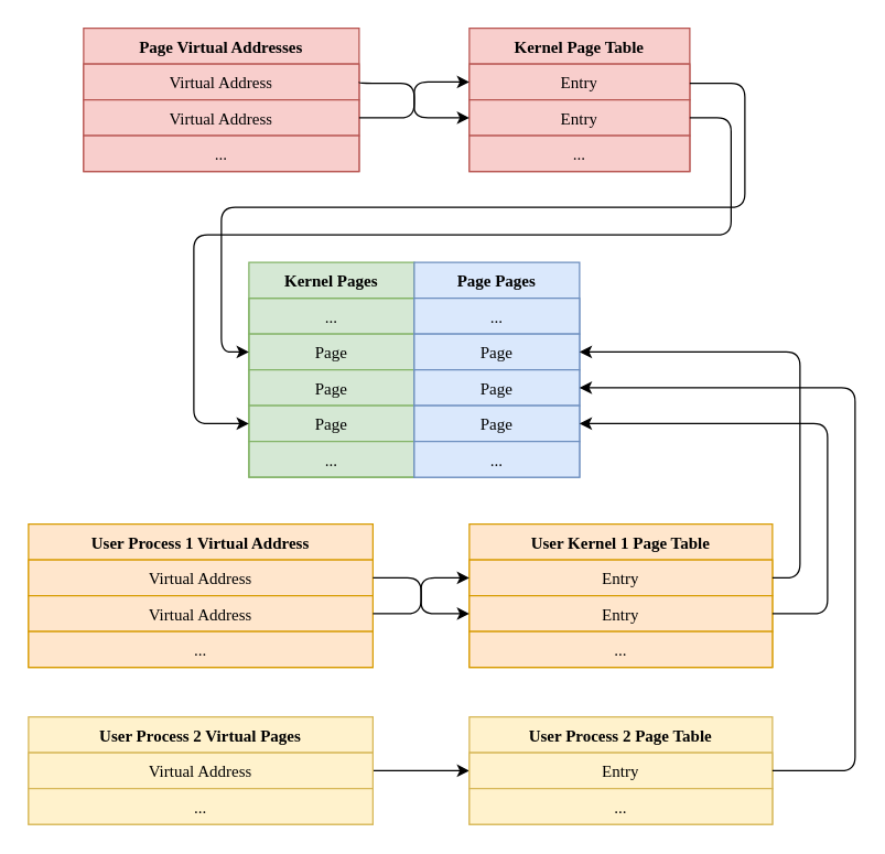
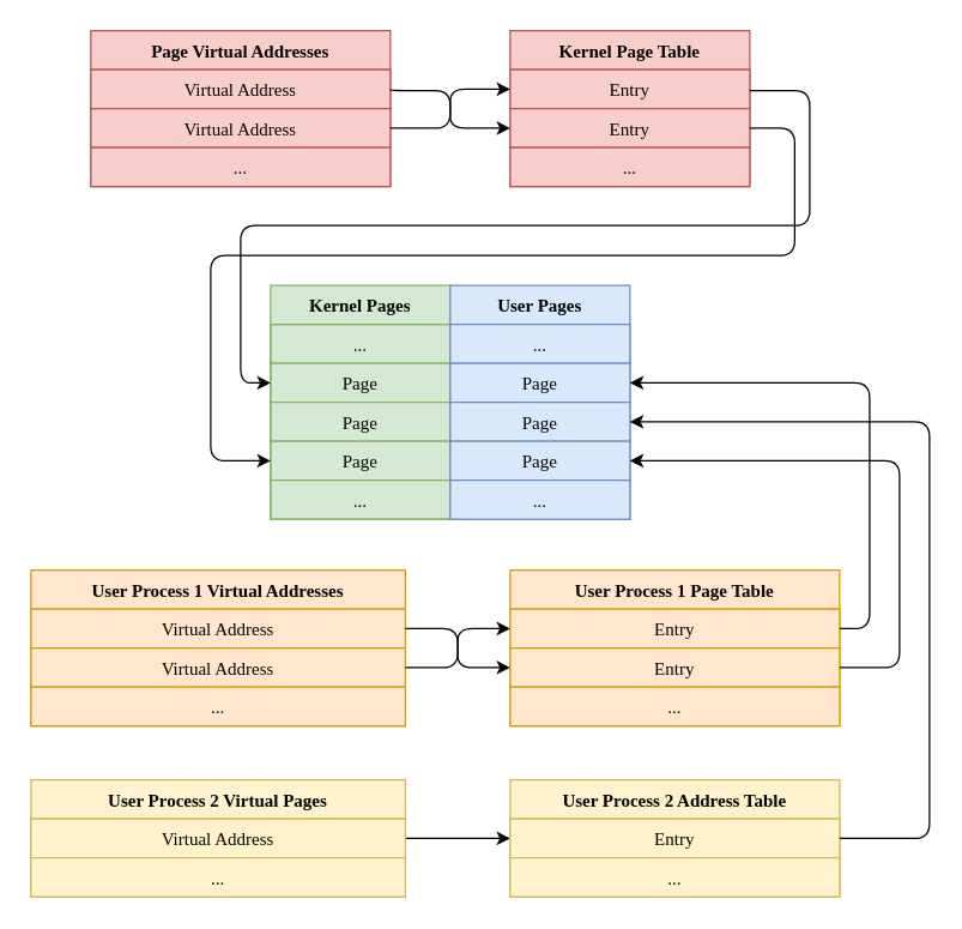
  <mxCell id="0" />
  <mxCell id="1" parent="0" />
  <mxCell id="2" value="Page Virtual Addresses" style="swimlane;fontStyle=1;align=center;verticalAlign=top;childLayout=stackLayout;horizontal=1;startSize=26;horizontalStack=0;resizeParent=1;resizeParentMax=0;resizeLast=0;collapsible=1;marginBottom=0;whiteSpace=wrap;html=1;fontFamily=Verdana;fillColor=#f8cecc;strokeColor=#b85450;movable=0;resizable=0;rotatable=0;deletable=0;editable=0;connectable=0;locked=0;fontSize=12;" parent="1" vertex="1"><mxGeometry x="60" y="20" width="200" height="104" as="geometry" /></mxCell>
  <mxCell id="3" value="Virtual Address" style="text;strokeColor=#b85450;fillColor=#f8cecc;align=center;verticalAlign=top;spacingLeft=4;spacingRight=4;overflow=hidden;rotatable=0;points=[[0,0.5],[1,0.5]];portConstraint=eastwest;whiteSpace=wrap;html=1;fontFamily=Verdana;movable=0;resizable=0;deletable=0;editable=0;connectable=0;locked=0;fontSize=12;" parent="2" vertex="1"><mxGeometry y="26" width="200" height="26" as="geometry" /></mxCell>
  <mxCell id="4" value="Virtual Address" style="text;strokeColor=#b85450;fillColor=#f8cecc;align=center;verticalAlign=top;spacingLeft=4;spacingRight=4;overflow=hidden;rotatable=0;points=[[0,0.5],[1,0.5]];portConstraint=eastwest;whiteSpace=wrap;html=1;fontFamily=Verdana;movable=0;resizable=0;deletable=0;editable=0;connectable=0;locked=0;fontSize=12;" parent="2" vertex="1"><mxGeometry y="52" width="200" height="26" as="geometry" /></mxCell>
  <mxCell id="5" value="..." style="text;strokeColor=#b85450;fillColor=#f8cecc;align=center;verticalAlign=top;spacingLeft=4;spacingRight=4;overflow=hidden;rotatable=0;points=[[0,0.5],[1,0.5]];portConstraint=eastwest;whiteSpace=wrap;html=1;fontFamily=Verdana;movable=0;resizable=0;deletable=0;editable=0;connectable=0;locked=0;fontSize=12;" parent="2" vertex="1"><mxGeometry y="78" width="200" height="26" as="geometry" /></mxCell>
  <mxCell id="6" value="Kernel Page Table" style="swimlane;fontStyle=1;align=center;verticalAlign=top;childLayout=stackLayout;horizontal=1;startSize=26;horizontalStack=0;resizeParent=1;resizeParentMax=0;resizeLast=0;collapsible=1;marginBottom=0;whiteSpace=wrap;html=1;fontFamily=Verdana;fillColor=#f8cecc;strokeColor=#b85450;movable=0;resizable=0;rotatable=0;deletable=0;editable=0;connectable=0;locked=0;fontSize=12;" parent="1" vertex="1"><mxGeometry x="340" y="20" width="160" height="104" as="geometry" /></mxCell>
  <mxCell id="7" value="Entry" style="text;strokeColor=#b85450;fillColor=#f8cecc;align=center;verticalAlign=top;spacingLeft=4;spacingRight=4;overflow=hidden;rotatable=0;points=[[0,0.5],[1,0.5]];portConstraint=eastwest;whiteSpace=wrap;html=1;fontFamily=Verdana;movable=0;resizable=0;deletable=0;editable=0;connectable=0;locked=0;fontSize=12;" parent="6" vertex="1"><mxGeometry y="26" width="160" height="26" as="geometry" /></mxCell>
  <mxCell id="8" value="Entry" style="text;strokeColor=#b85450;fillColor=#f8cecc;align=center;verticalAlign=top;spacingLeft=4;spacingRight=4;overflow=hidden;rotatable=0;points=[[0,0.5],[1,0.5]];portConstraint=eastwest;whiteSpace=wrap;html=1;fontFamily=Verdana;movable=0;resizable=0;deletable=0;editable=0;connectable=0;locked=0;fontSize=12;" parent="6" vertex="1"><mxGeometry y="52" width="160" height="26" as="geometry" /></mxCell>
  <mxCell id="9" value="..." style="text;strokeColor=#b85450;fillColor=#f8cecc;align=center;verticalAlign=top;spacingLeft=4;spacingRight=4;overflow=hidden;rotatable=0;points=[[0,0.5],[1,0.5]];portConstraint=eastwest;whiteSpace=wrap;html=1;fontFamily=Verdana;movable=0;resizable=0;deletable=0;editable=0;connectable=0;locked=0;fontSize=12;" parent="6" vertex="1"><mxGeometry y="78" width="160" height="26" as="geometry" /></mxCell>
  <mxCell id="10" value="" style="group;fontFamily=Verdana;fontSize=12;movable=0;resizable=0;rotatable=0;deletable=0;editable=0;connectable=0;" parent="1" vertex="1" connectable="0"><mxGeometry x="180" y="190" width="240" height="182" as="geometry" /></mxCell>
  <mxCell id="11" value="..." style="text;strokeColor=#82b366;fillColor=#d5e8d4;align=center;verticalAlign=top;spacingLeft=4;spacingRight=4;overflow=hidden;rotatable=0;points=[[0,0.5],[1,0.5]];portConstraint=eastwest;whiteSpace=wrap;html=1;fontFamily=Verdana;movable=0;resizable=0;deletable=0;editable=0;connectable=0;locked=0;fontSize=12;" parent="10" vertex="1"><mxGeometry y="26" width="120" height="26" as="geometry" /></mxCell>
  <mxCell id="12" value="Page" style="text;strokeColor=#82b366;fillColor=#d5e8d4;align=center;verticalAlign=top;spacingLeft=4;spacingRight=4;overflow=hidden;rotatable=0;points=[[0,0.5],[1,0.5]];portConstraint=eastwest;whiteSpace=wrap;html=1;fontFamily=Verdana;movable=0;resizable=0;deletable=0;editable=0;connectable=0;locked=0;fontSize=12;" parent="10" vertex="1"><mxGeometry y="52" width="120" height="26" as="geometry" /></mxCell>
  <mxCell id="13" value="Page" style="text;strokeColor=#82b366;fillColor=#d5e8d4;align=center;verticalAlign=top;spacingLeft=4;spacingRight=4;overflow=hidden;rotatable=0;points=[[0,0.5],[1,0.5]];portConstraint=eastwest;whiteSpace=wrap;html=1;fontFamily=Verdana;movable=0;resizable=0;deletable=0;editable=0;connectable=0;locked=0;fontSize=12;" parent="10" vertex="1"><mxGeometry y="78" width="120" height="26" as="geometry" /></mxCell>
  <mxCell id="14" value="Page" style="text;strokeColor=#82b366;fillColor=#d5e8d4;align=center;verticalAlign=top;spacingLeft=4;spacingRight=4;overflow=hidden;rotatable=0;points=[[0,0.5],[1,0.5]];portConstraint=eastwest;whiteSpace=wrap;html=1;fontFamily=Verdana;movable=0;resizable=0;deletable=0;editable=0;connectable=0;locked=0;fontSize=12;" parent="10" vertex="1"><mxGeometry y="104" width="120" height="26" as="geometry" /></mxCell>
  <mxCell id="15" value="..." style="text;strokeColor=#82b366;fillColor=#d5e8d4;align=center;verticalAlign=top;spacingLeft=4;spacingRight=4;overflow=hidden;rotatable=0;points=[[0,0.5],[1,0.5]];portConstraint=eastwest;whiteSpace=wrap;html=1;fontFamily=Verdana;movable=0;resizable=0;deletable=0;editable=0;connectable=0;locked=0;fontSize=12;" parent="10" vertex="1"><mxGeometry y="130" width="120" height="26" as="geometry" /></mxCell>
  <mxCell id="16" value="" style="group;fontFamily=Verdana;fontSize=12;movable=0;resizable=0;rotatable=0;deletable=0;editable=0;connectable=0;" parent="10" vertex="1" connectable="0"><mxGeometry width="240" height="156" as="geometry" /></mxCell>
  <mxCell id="17" value="Kernel Pages" style="swimlane;fontStyle=1;align=center;verticalAlign=top;childLayout=stackLayout;horizontal=1;startSize=26;horizontalStack=0;resizeParent=1;resizeParentMax=0;resizeLast=0;collapsible=1;marginBottom=0;whiteSpace=wrap;html=1;fontFamily=Verdana;fillColor=#d5e8d4;strokeColor=#82b366;movable=0;resizable=0;rotatable=0;deletable=0;editable=0;connectable=0;locked=0;container=0;fontSize=12;" parent="16" vertex="1"><mxGeometry width="120" height="156" as="geometry" /></mxCell>
- <mxCell id="18" value="Page Pages" style="swimlane;fontStyle=1;align=center;verticalAlign=top;childLayout=stackLayout;horizontal=1;startSize=26;horizontalStack=0;resizeParent=1;resizeParentMax=0;resizeLast=0;collapsible=1;marginBottom=0;whiteSpace=wrap;html=1;fontFamily=Verdana;fillColor=#dae8fc;strokeColor=#6c8ebf;movable=0;resizable=0;rotatable=0;deletable=0;editable=0;connectable=0;locked=0;container=0;fontSize=12;" parent="16" vertex="1"><mxGeometry x="120" width="120" height="156" as="geometry" /></mxCell>
+ <mxCell id="18" value="User Pages" style="swimlane;fontStyle=1;align=center;verticalAlign=top;childLayout=stackLayout;horizontal=1;startSize=26;horizontalStack=0;resizeParent=1;resizeParentMax=0;resizeLast=0;collapsible=1;marginBottom=0;whiteSpace=wrap;html=1;fontFamily=Verdana;fillColor=#dae8fc;strokeColor=#6c8ebf;movable=0;resizable=0;rotatable=0;deletable=0;editable=0;connectable=0;locked=0;container=0;fontSize=12;" parent="16" vertex="1"><mxGeometry x="120" width="120" height="156" as="geometry" /></mxCell>
  <mxCell id="19" value="..." style="text;strokeColor=#6c8ebf;fillColor=#dae8fc;align=center;verticalAlign=top;spacingLeft=4;spacingRight=4;overflow=hidden;rotatable=0;points=[[0,0.5],[1,0.5]];portConstraint=eastwest;whiteSpace=wrap;html=1;fontFamily=Verdana;movable=0;resizable=0;deletable=0;editable=0;connectable=0;locked=0;fontSize=12;" parent="16" vertex="1"><mxGeometry x="120" y="26" width="120" height="26" as="geometry" /></mxCell>
  <mxCell id="20" value="Page" style="text;strokeColor=#6c8ebf;fillColor=#dae8fc;align=center;verticalAlign=top;spacingLeft=4;spacingRight=4;overflow=hidden;rotatable=0;points=[[0,0.5],[1,0.5]];portConstraint=eastwest;whiteSpace=wrap;html=1;fontFamily=Verdana;movable=0;resizable=0;deletable=0;editable=0;connectable=0;locked=0;fontSize=12;" parent="16" vertex="1"><mxGeometry x="120" y="52" width="120" height="26" as="geometry" /></mxCell>
  <mxCell id="21" value="Page" style="text;strokeColor=#6c8ebf;fillColor=#dae8fc;align=center;verticalAlign=top;spacingLeft=4;spacingRight=4;overflow=hidden;rotatable=0;points=[[0,0.5],[1,0.5]];portConstraint=eastwest;whiteSpace=wrap;html=1;fontFamily=Verdana;movable=0;resizable=0;deletable=0;editable=0;connectable=0;locked=0;fontSize=12;" parent="16" vertex="1"><mxGeometry x="120" y="78" width="120" height="26" as="geometry" /></mxCell>
  <mxCell id="22" value="Page" style="text;strokeColor=#6c8ebf;fillColor=#dae8fc;align=center;verticalAlign=top;spacingLeft=4;spacingRight=4;overflow=hidden;rotatable=0;points=[[0,0.5],[1,0.5]];portConstraint=eastwest;whiteSpace=wrap;html=1;fontFamily=Verdana;movable=0;resizable=0;deletable=0;editable=0;connectable=0;locked=0;fontSize=12;" parent="16" vertex="1"><mxGeometry x="120" y="104" width="120" height="26" as="geometry" /></mxCell>
  <mxCell id="23" value="..." style="text;strokeColor=#6c8ebf;fillColor=#dae8fc;align=center;verticalAlign=top;spacingLeft=4;spacingRight=4;overflow=hidden;rotatable=0;points=[[0,0.5],[1,0.5]];portConstraint=eastwest;whiteSpace=wrap;html=1;fontFamily=Verdana;movable=0;resizable=0;deletable=0;editable=0;connectable=0;locked=0;fontSize=12;" parent="16" vertex="1"><mxGeometry x="120" y="130" width="120" height="26" as="geometry" /></mxCell>
  <mxCell id="24" style="edgeStyle=orthogonalEdgeStyle;html=1;exitX=1;exitY=0.5;exitDx=0;exitDy=0;entryX=0;entryY=0.5;entryDx=0;entryDy=0;fontFamily=Verdana;fontSize=12;movable=0;resizable=0;rotatable=0;deletable=0;editable=0;connectable=0;" parent="1" source="3" target="8" edge="1"><mxGeometry relative="1" as="geometry"><Array as="points"><mxPoint x="260" y="60" /><mxPoint x="300" y="60" /><mxPoint x="300" y="85" /></Array></mxGeometry></mxCell>
  <mxCell id="25" style="edgeStyle=orthogonalEdgeStyle;html=1;entryX=0;entryY=0.5;entryDx=0;entryDy=0;elbow=vertical;fontFamily=Verdana;fontSize=12;movable=0;resizable=0;rotatable=0;deletable=0;editable=0;connectable=0;" parent="1" source="4" target="7" edge="1"><mxGeometry relative="1" as="geometry" /></mxCell>
  <mxCell id="26" style="edgeStyle=orthogonalEdgeStyle;html=1;entryX=0;entryY=0.5;entryDx=0;entryDy=0;fontFamily=Verdana;fontSize=12;movable=0;resizable=0;rotatable=0;deletable=0;editable=0;connectable=0;" parent="1" source="7" target="12" edge="1"><mxGeometry relative="1" as="geometry"><Array as="points"><mxPoint x="540" y="60" /><mxPoint x="540" y="150" /><mxPoint x="160" y="150" /><mxPoint x="160" y="255" /></Array></mxGeometry></mxCell>
  <mxCell id="27" style="edgeStyle=orthogonalEdgeStyle;html=1;entryX=0;entryY=0.5;entryDx=0;entryDy=0;elbow=vertical;fontFamily=Verdana;fontSize=12;movable=0;resizable=0;rotatable=0;deletable=0;editable=0;connectable=0;" parent="1" source="8" target="14" edge="1"><mxGeometry relative="1" as="geometry"><Array as="points"><mxPoint x="530" y="85" /><mxPoint x="530" y="170" /><mxPoint x="140" y="170" /><mxPoint x="140" y="307" /></Array></mxGeometry></mxCell>
- <mxCell id="28" value="User Process 1 Virtual Address" style="swimlane;fontStyle=1;align=center;verticalAlign=top;childLayout=stackLayout;horizontal=1;startSize=26;horizontalStack=0;resizeParent=1;resizeParentMax=0;resizeLast=0;collapsible=1;marginBottom=0;whiteSpace=wrap;html=1;fontFamily=Verdana;fillColor=#ffe6cc;strokeColor=#d79b00;movable=0;resizable=0;rotatable=0;deletable=0;editable=0;connectable=0;locked=0;fontSize=12;" parent="1" vertex="1"><mxGeometry x="20" y="380" width="250" height="104" as="geometry" /></mxCell>
+ <mxCell id="28" value="User Process 1 Virtual Addresses" style="swimlane;fontStyle=1;align=center;verticalAlign=top;childLayout=stackLayout;horizontal=1;startSize=26;horizontalStack=0;resizeParent=1;resizeParentMax=0;resizeLast=0;collapsible=1;marginBottom=0;whiteSpace=wrap;html=1;fontFamily=Verdana;fillColor=#ffe6cc;strokeColor=#d79b00;movable=0;resizable=0;rotatable=0;deletable=0;editable=0;connectable=0;locked=0;fontSize=12;" parent="1" vertex="1"><mxGeometry x="20" y="380" width="250" height="104" as="geometry" /></mxCell>
  <mxCell id="29" value="Virtual Address" style="text;strokeColor=#d79b00;fillColor=#ffe6cc;align=center;verticalAlign=top;spacingLeft=4;spacingRight=4;overflow=hidden;rotatable=0;points=[[0,0.5],[1,0.5]];portConstraint=eastwest;whiteSpace=wrap;html=1;fontFamily=Verdana;movable=0;resizable=0;deletable=0;editable=0;connectable=0;locked=0;fontSize=12;" parent="28" vertex="1"><mxGeometry y="26" width="250" height="26" as="geometry" /></mxCell>
  <mxCell id="30" value="Virtual Address" style="text;strokeColor=#d79b00;fillColor=#ffe6cc;align=center;verticalAlign=top;spacingLeft=4;spacingRight=4;overflow=hidden;rotatable=0;points=[[0,0.5],[1,0.5]];portConstraint=eastwest;whiteSpace=wrap;html=1;fontFamily=Verdana;movable=0;resizable=0;deletable=0;editable=0;connectable=0;locked=0;fontSize=12;" parent="28" vertex="1"><mxGeometry y="52" width="250" height="26" as="geometry" /></mxCell>
  <mxCell id="31" value="..." style="text;strokeColor=#d79b00;fillColor=#ffe6cc;align=center;verticalAlign=top;spacingLeft=4;spacingRight=4;overflow=hidden;rotatable=0;points=[[0,0.5],[1,0.5]];portConstraint=eastwest;whiteSpace=wrap;html=1;fontFamily=Verdana;movable=0;resizable=0;deletable=0;editable=0;connectable=0;locked=0;fontSize=12;" parent="28" vertex="1"><mxGeometry y="78" width="250" height="26" as="geometry" /></mxCell>
- <mxCell id="32" value="User Kernel 1 Page Table" style="swimlane;fontStyle=1;align=center;verticalAlign=top;childLayout=stackLayout;horizontal=1;startSize=26;horizontalStack=0;resizeParent=1;resizeParentMax=0;resizeLast=0;collapsible=1;marginBottom=0;whiteSpace=wrap;html=1;fontFamily=Verdana;fillColor=#ffe6cc;strokeColor=#d79b00;movable=0;resizable=0;rotatable=0;deletable=0;editable=0;connectable=0;locked=0;fontSize=12;" parent="1" vertex="1"><mxGeometry x="340" y="380" width="220" height="104" as="geometry" /></mxCell>
+ <mxCell id="32" value="User Process 1 Page Table" style="swimlane;fontStyle=1;align=center;verticalAlign=top;childLayout=stackLayout;horizontal=1;startSize=26;horizontalStack=0;resizeParent=1;resizeParentMax=0;resizeLast=0;collapsible=1;marginBottom=0;whiteSpace=wrap;html=1;fontFamily=Verdana;fillColor=#ffe6cc;strokeColor=#d79b00;movable=0;resizable=0;rotatable=0;deletable=0;editable=0;connectable=0;locked=0;fontSize=12;" parent="1" vertex="1"><mxGeometry x="340" y="380" width="220" height="104" as="geometry" /></mxCell>
  <mxCell id="33" value="Entry" style="text;strokeColor=#d79b00;fillColor=#ffe6cc;align=center;verticalAlign=top;spacingLeft=4;spacingRight=4;overflow=hidden;rotatable=0;points=[[0,0.5],[1,0.5]];portConstraint=eastwest;whiteSpace=wrap;html=1;fontFamily=Verdana;movable=0;resizable=0;deletable=0;editable=0;connectable=0;locked=0;fontSize=12;" parent="32" vertex="1"><mxGeometry y="26" width="220" height="26" as="geometry" /></mxCell>
  <mxCell id="34" value="Entry" style="text;strokeColor=#d79b00;fillColor=#ffe6cc;align=center;verticalAlign=top;spacingLeft=4;spacingRight=4;overflow=hidden;rotatable=0;points=[[0,0.5],[1,0.5]];portConstraint=eastwest;whiteSpace=wrap;html=1;fontFamily=Verdana;movable=0;resizable=0;deletable=0;editable=0;connectable=0;locked=0;fontSize=12;" parent="32" vertex="1"><mxGeometry y="52" width="220" height="26" as="geometry" /></mxCell>
  <mxCell id="35" value="..." style="text;strokeColor=#d79b00;fillColor=#ffe6cc;align=center;verticalAlign=top;spacingLeft=4;spacingRight=4;overflow=hidden;rotatable=0;points=[[0,0.5],[1,0.5]];portConstraint=eastwest;whiteSpace=wrap;html=1;fontFamily=Verdana;movable=0;resizable=0;deletable=0;editable=0;connectable=0;locked=0;fontSize=12;" parent="32" vertex="1"><mxGeometry y="78" width="220" height="26" as="geometry" /></mxCell>
  <mxCell id="36" style="edgeStyle=orthogonalEdgeStyle;html=1;entryX=0;entryY=0.5;entryDx=0;entryDy=0;elbow=vertical;fontFamily=Verdana;fontSize=12;movable=0;resizable=0;rotatable=0;deletable=0;editable=0;connectable=0;" parent="1" source="37" target="41" edge="1"><mxGeometry relative="1" as="geometry" /></mxCell>
  <mxCell id="37" value="User Process 2 Virtual Pages" style="swimlane;fontStyle=1;align=center;verticalAlign=top;childLayout=stackLayout;horizontal=1;startSize=26;horizontalStack=0;resizeParent=1;resizeParentMax=0;resizeLast=0;collapsible=1;marginBottom=0;whiteSpace=wrap;html=1;fontFamily=Verdana;fillColor=#fff2cc;strokeColor=#d6b656;movable=0;resizable=0;rotatable=0;deletable=0;editable=0;connectable=0;locked=0;fontSize=12;" parent="1" vertex="1"><mxGeometry x="20" y="520" width="250" height="78" as="geometry" /></mxCell>
  <mxCell id="38" value="Virtual Address" style="text;strokeColor=#d6b656;fillColor=#fff2cc;align=center;verticalAlign=top;spacingLeft=4;spacingRight=4;overflow=hidden;rotatable=0;points=[[0,0.5],[1,0.5]];portConstraint=eastwest;whiteSpace=wrap;html=1;fontFamily=Verdana;movable=0;resizable=0;deletable=0;editable=0;connectable=0;locked=0;fontSize=12;" parent="37" vertex="1"><mxGeometry y="26" width="250" height="26" as="geometry" /></mxCell>
  <mxCell id="39" value="..." style="text;strokeColor=#d6b656;fillColor=#fff2cc;align=center;verticalAlign=top;spacingLeft=4;spacingRight=4;overflow=hidden;rotatable=0;points=[[0,0.5],[1,0.5]];portConstraint=eastwest;whiteSpace=wrap;html=1;fontFamily=Verdana;movable=0;resizable=0;deletable=0;editable=0;connectable=0;locked=0;fontSize=12;" parent="37" vertex="1"><mxGeometry y="52" width="250" height="26" as="geometry" /></mxCell>
- <mxCell id="40" value="User Process 2 Page Table" style="swimlane;fontStyle=1;align=center;verticalAlign=top;childLayout=stackLayout;horizontal=1;startSize=26;horizontalStack=0;resizeParent=1;resizeParentMax=0;resizeLast=0;collapsible=1;marginBottom=0;whiteSpace=wrap;html=1;fontFamily=Verdana;fillColor=#fff2cc;strokeColor=#d6b656;movable=0;resizable=0;rotatable=0;deletable=0;editable=0;connectable=0;locked=0;fontSize=12;" parent="1" vertex="1"><mxGeometry x="340" y="520" width="220" height="78" as="geometry" /></mxCell>
+ <mxCell id="40" value="User Process 2 Address Table" style="swimlane;fontStyle=1;align=center;verticalAlign=top;childLayout=stackLayout;horizontal=1;startSize=26;horizontalStack=0;resizeParent=1;resizeParentMax=0;resizeLast=0;collapsible=1;marginBottom=0;whiteSpace=wrap;html=1;fontFamily=Verdana;fillColor=#fff2cc;strokeColor=#d6b656;movable=0;resizable=0;rotatable=0;deletable=0;editable=0;connectable=0;locked=0;fontSize=12;" parent="1" vertex="1"><mxGeometry x="340" y="520" width="220" height="78" as="geometry" /></mxCell>
  <mxCell id="41" value="Entry" style="text;strokeColor=#d6b656;fillColor=#fff2cc;align=center;verticalAlign=top;spacingLeft=4;spacingRight=4;overflow=hidden;rotatable=0;points=[[0,0.5],[1,0.5]];portConstraint=eastwest;whiteSpace=wrap;html=1;fontFamily=Verdana;movable=0;resizable=0;deletable=0;editable=0;connectable=0;locked=0;fontSize=12;" parent="40" vertex="1"><mxGeometry y="26" width="220" height="26" as="geometry" /></mxCell>
  <mxCell id="42" value="..." style="text;strokeColor=#d6b656;fillColor=#fff2cc;align=center;verticalAlign=top;spacingLeft=4;spacingRight=4;overflow=hidden;rotatable=0;points=[[0,0.5],[1,0.5]];portConstraint=eastwest;whiteSpace=wrap;html=1;fontFamily=Verdana;movable=0;resizable=0;deletable=0;editable=0;connectable=0;locked=0;fontSize=12;" parent="40" vertex="1"><mxGeometry y="52" width="220" height="26" as="geometry" /></mxCell>
  <mxCell id="43" style="edgeStyle=orthogonalEdgeStyle;html=1;entryX=0;entryY=0.5;entryDx=0;entryDy=0;elbow=vertical;fontFamily=Verdana;fontSize=12;movable=0;resizable=0;rotatable=0;deletable=0;editable=0;connectable=0;" parent="1" source="29" target="34" edge="1"><mxGeometry relative="1" as="geometry" /></mxCell>
  <mxCell id="44" style="edgeStyle=orthogonalEdgeStyle;html=1;entryX=0;entryY=0.5;entryDx=0;entryDy=0;elbow=vertical;fontFamily=Verdana;fontSize=12;movable=0;resizable=0;rotatable=0;deletable=0;editable=0;connectable=0;" parent="1" source="30" target="33" edge="1"><mxGeometry relative="1" as="geometry" /></mxCell>
  <mxCell id="45" style="edgeStyle=orthogonalEdgeStyle;html=1;entryX=1;entryY=0.5;entryDx=0;entryDy=0;elbow=vertical;fontFamily=Verdana;fontSize=12;movable=0;resizable=0;rotatable=0;deletable=0;editable=0;connectable=0;" parent="1" source="33" target="20" edge="1"><mxGeometry relative="1" as="geometry"><Array as="points"><mxPoint x="580" y="419" /><mxPoint x="580" y="255" /></Array></mxGeometry></mxCell>
  <mxCell id="46" style="edgeStyle=orthogonalEdgeStyle;html=1;entryX=1;entryY=0.75;entryDx=0;entryDy=0;elbow=vertical;fontFamily=Verdana;fontSize=12;movable=0;resizable=0;rotatable=0;deletable=0;editable=0;connectable=0;" parent="1" source="34" target="18" edge="1"><mxGeometry relative="1" as="geometry"><Array as="points"><mxPoint x="600" y="445" /><mxPoint x="600" y="307" /></Array></mxGeometry></mxCell>
  <mxCell id="47" style="edgeStyle=orthogonalEdgeStyle;html=1;elbow=vertical;fontFamily=Verdana;fontSize=12;movable=0;resizable=0;rotatable=0;deletable=0;editable=0;connectable=0;" parent="1" source="41" target="21" edge="1"><mxGeometry relative="1" as="geometry"><Array as="points"><mxPoint x="620" y="559" /><mxPoint x="620" y="281" /></Array></mxGeometry></mxCell>
